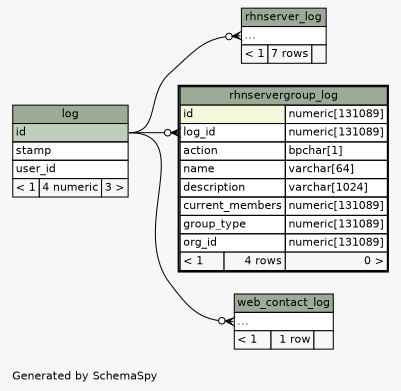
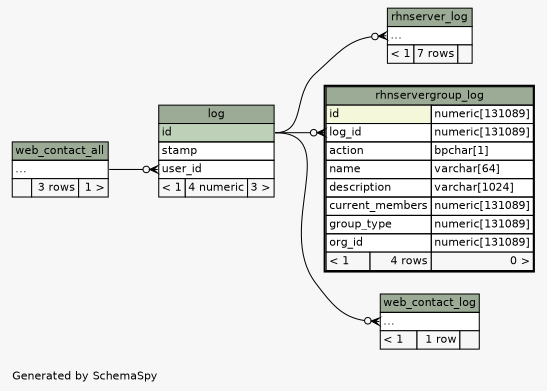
  digraph {
    bgcolor="#f7f7f7"
    fontname=Helvetica
    fontsize=11
    label="\nGenerated by SchemaSpy"
    labeljust=l
    nodesep=0.18
    rankdir=RL
    ranksep=0.46
    node [fontname=Helvetica fontsize=11 shape=plaintext]
    edge [arrowhead=none arrowsize=0.8 arrowtail=crowodot dir=back headport="id:e" tailport="elipses:w"]
    n1 [label=<     <TABLE BORDER="0" CELLBORDER="1" CELLSPACING="0" BGCOLOR="#ffffff">       <TR><TD COLSPAN="3" BGCOLOR="#9bab96" ALIGN="CENTER">log</TD></TR>       <TR><TD PORT="id" COLSPAN="3" BGCOLOR="#bed1b8" ALIGN="LEFT">id</TD></TR>       <TR><TD PORT="stamp" COLSPAN="3" ALIGN="LEFT">stamp</TD></TR>       <TR><TD PORT="user_id" COLSPAN="3" ALIGN="LEFT">user_id</TD></TR>       <TR><TD ALIGN="LEFT" BGCOLOR="#f7f7f7">&lt; 1</TD><TD ALIGN="RIGHT" BGCOLOR="#f7f7f7">4 numeric</TD><TD ALIGN="RIGHT" BGCOLOR="#f7f7f7">3 &gt;</TD></TR>     </TABLE>>]
+   n2 [label=<     <TABLE BORDER="0" CELLBORDER="1" CELLSPACING="0" BGCOLOR="#ffffff">       <TR><TD COLSPAN="3" BGCOLOR="#9bab96" ALIGN="CENTER">web_contact_all</TD></TR>       <TR><TD PORT="elipses" COLSPAN="3" ALIGN="LEFT">...</TD></TR>       <TR><TD ALIGN="LEFT" BGCOLOR="#f7f7f7">  </TD><TD ALIGN="RIGHT" BGCOLOR="#f7f7f7">3 rows</TD><TD ALIGN="RIGHT" BGCOLOR="#f7f7f7">1 &gt;</TD></TR>     </TABLE>>]
    n3 [label=<     <TABLE BORDER="0" CELLBORDER="1" CELLSPACING="0" BGCOLOR="#ffffff">       <TR><TD COLSPAN="3" BGCOLOR="#9bab96" ALIGN="CENTER">rhnserver_log</TD></TR>       <TR><TD PORT="elipses" COLSPAN="3" ALIGN="LEFT">...</TD></TR>       <TR><TD ALIGN="LEFT" BGCOLOR="#f7f7f7">&lt; 1</TD><TD ALIGN="RIGHT" BGCOLOR="#f7f7f7">7 rows</TD><TD ALIGN="RIGHT" BGCOLOR="#f7f7f7">  </TD></TR>     </TABLE>>]
    n4 [label=<     <TABLE BORDER="2" CELLBORDER="1" CELLSPACING="0" BGCOLOR="#ffffff">       <TR><TD COLSPAN="3" BGCOLOR="#9bab96" ALIGN="CENTER">rhnservergroup_log</TD></TR>       <TR><TD PORT="id" COLSPAN="2" BGCOLOR="#f4f7da" ALIGN="LEFT">id</TD><TD PORT="id.type" ALIGN="LEFT">numeric[131089]</TD></TR>       <TR><TD PORT="log_id" COLSPAN="2" ALIGN="LEFT">log_id</TD><TD PORT="log_id.type" ALIGN="LEFT">numeric[131089]</TD></TR>       <TR><TD PORT="action" COLSPAN="2" ALIGN="LEFT">action</TD><TD PORT="action.type" ALIGN="LEFT">bpchar[1]</TD></TR>       <TR><TD PORT="name" COLSPAN="2" ALIGN="LEFT">name</TD><TD PORT="name.type" ALIGN="LEFT">varchar[64]</TD></TR>       <TR><TD PORT="description" COLSPAN="2" ALIGN="LEFT">description</TD><TD PORT="description.type" ALIGN="LEFT">varchar[1024]</TD></TR>       <TR><TD PORT="current_members" COLSPAN="2" ALIGN="LEFT">current_members</TD><TD PORT="current_members.type" ALIGN="LEFT">numeric[131089]</TD></TR>       <TR><TD PORT="group_type" COLSPAN="2" ALIGN="LEFT">group_type</TD><TD PORT="group_type.type" ALIGN="LEFT">numeric[131089]</TD></TR>       <TR><TD PORT="org_id" COLSPAN="2" ALIGN="LEFT">org_id</TD><TD PORT="org_id.type" ALIGN="LEFT">numeric[131089]</TD></TR>       <TR><TD ALIGN="LEFT" BGCOLOR="#f7f7f7">&lt; 1</TD><TD ALIGN="RIGHT" BGCOLOR="#f7f7f7">4 rows</TD><TD ALIGN="RIGHT" BGCOLOR="#f7f7f7">0 &gt;</TD></TR>     </TABLE>>]
    n5 [label=<     <TABLE BORDER="0" CELLBORDER="1" CELLSPACING="0" BGCOLOR="#ffffff">       <TR><TD COLSPAN="3" BGCOLOR="#9bab96" ALIGN="CENTER">web_contact_log</TD></TR>       <TR><TD PORT="elipses" COLSPAN="3" ALIGN="LEFT">...</TD></TR>       <TR><TD ALIGN="LEFT" BGCOLOR="#f7f7f7">&lt; 1</TD><TD ALIGN="RIGHT" BGCOLOR="#f7f7f7">1 row</TD><TD ALIGN="RIGHT" BGCOLOR="#f7f7f7">  </TD></TR>     </TABLE>>]
+   n1 -> n2 [headport="elipses:e" tailport="user_id:w"]
    n3 -> n1
    n4 -> n1 [tailport="log_id:w"]
    n5 -> n1
  }
